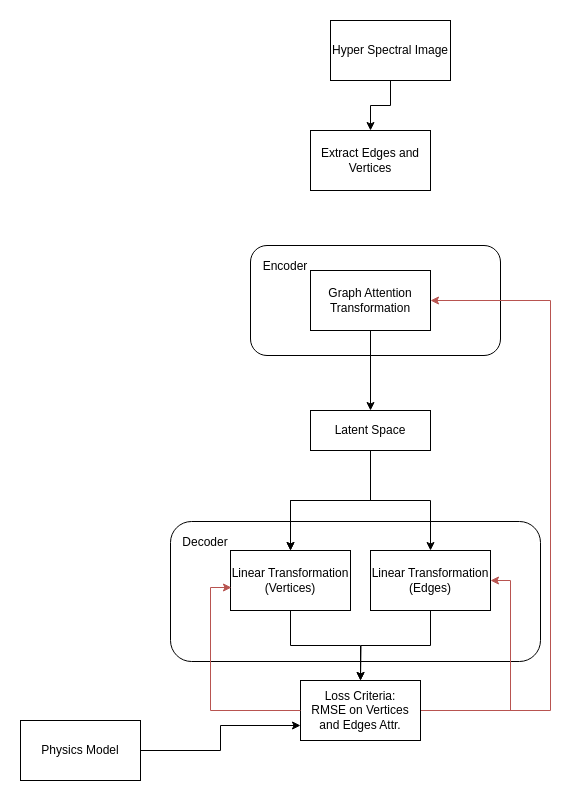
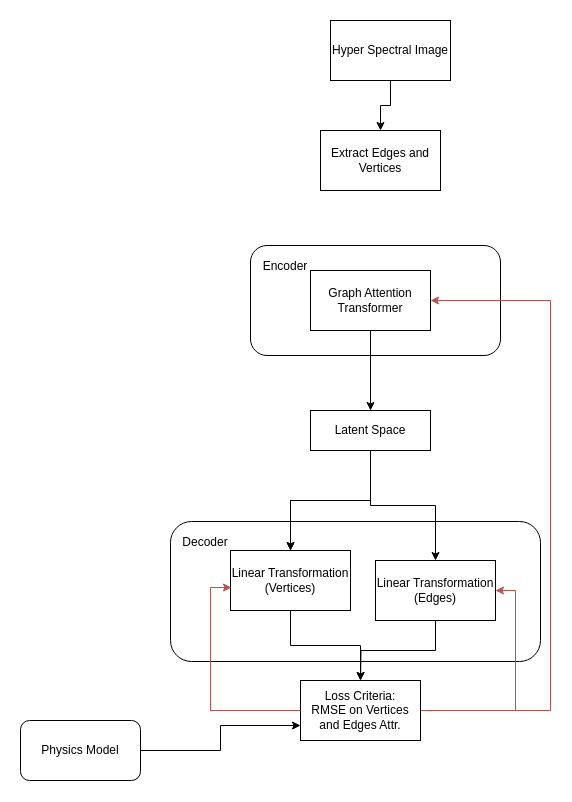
  <mxCell id="0" />
  <mxCell id="1" parent="0" />
  <mxCell id="2" value="" style="rounded=1;whiteSpace=wrap;html=1;" vertex="1" parent="1"><mxGeometry x="170" y="521" width="370" height="140" as="geometry" /></mxCell>
  <mxCell id="3" value="Decoder" style="text;html=1;align=center;verticalAlign=middle;whiteSpace=wrap;rounded=0;" vertex="1" parent="1"><mxGeometry x="175" y="527" width="60" height="30" as="geometry" /></mxCell>
  <mxCell id="4" value="" style="rounded=1;whiteSpace=wrap;html=1;" vertex="1" parent="1"><mxGeometry x="250" y="245" width="250" height="110" as="geometry" /></mxCell>
  <mxCell id="5" style="edgeStyle=orthogonalEdgeStyle;rounded=0;orthogonalLoop=1;jettySize=auto;html=1;exitX=0.5;exitY=1;exitDx=0;exitDy=0;" edge="1" parent="1" source="6" target="7"><mxGeometry relative="1" as="geometry" /></mxCell>
  <mxCell id="6" value="&lt;div&gt;Hyper Spectral Image&lt;/div&gt;" style="rounded=0;whiteSpace=wrap;html=1;" vertex="1" parent="1"><mxGeometry x="330" y="20" width="120" height="60" as="geometry" /></mxCell>
- <mxCell id="7" value="Extract Edges and Vertices" style="rounded=0;whiteSpace=wrap;html=1;" vertex="1" parent="1"><mxGeometry x="310" y="130" width="120" height="60" as="geometry" /></mxCell>
+ <mxCell id="7" value="Extract Edges and Vertices" style="rounded=0;whiteSpace=wrap;html=1;" vertex="1" parent="1"><mxGeometry x="320" y="130" width="120" height="60" as="geometry" /></mxCell>
  <mxCell id="8" value="" style="edgeStyle=orthogonalEdgeStyle;rounded=0;orthogonalLoop=1;jettySize=auto;html=1;" edge="1" parent="1" source="9" target="13"><mxGeometry relative="1" as="geometry" /></mxCell>
- <mxCell id="9" value="Graph Attention Transformation" style="rounded=0;whiteSpace=wrap;html=1;" vertex="1" parent="1"><mxGeometry x="310" y="270" width="120" height="60" as="geometry" /></mxCell>
+ <mxCell id="9" value="Graph Attention Transformer" style="rounded=0;whiteSpace=wrap;html=1;" vertex="1" parent="1"><mxGeometry x="310" y="270" width="120" height="60" as="geometry" /></mxCell>
  <mxCell id="10" value="" style="edgeStyle=orthogonalEdgeStyle;rounded=0;orthogonalLoop=1;jettySize=auto;html=1;" edge="1" parent="1" source="13" target="15"><mxGeometry relative="1" as="geometry" /></mxCell>
  <mxCell id="11" value="" style="edgeStyle=orthogonalEdgeStyle;rounded=0;orthogonalLoop=1;jettySize=auto;html=1;" edge="1" parent="1" source="13" target="15"><mxGeometry relative="1" as="geometry" /></mxCell>
  <mxCell id="12" style="edgeStyle=orthogonalEdgeStyle;rounded=0;orthogonalLoop=1;jettySize=auto;html=1;entryX=0.5;entryY=0;entryDx=0;entryDy=0;" edge="1" parent="1" source="13" target="17"><mxGeometry relative="1" as="geometry"><mxPoint x="430" y="550" as="targetPoint" /></mxGeometry></mxCell>
  <mxCell id="13" value="Latent Space" style="rounded=0;whiteSpace=wrap;html=1;" vertex="1" parent="1"><mxGeometry x="310" y="410" width="120" height="40" as="geometry" /></mxCell>
  <mxCell id="14" style="edgeStyle=orthogonalEdgeStyle;rounded=0;orthogonalLoop=1;jettySize=auto;html=1;entryX=0.5;entryY=0;entryDx=0;entryDy=0;" edge="1" parent="1" source="15" target="20"><mxGeometry relative="1" as="geometry" /></mxCell>
  <mxCell id="15" value="Linear Transformation (Vertices)" style="rounded=0;whiteSpace=wrap;html=1;" vertex="1" parent="1"><mxGeometry x="230" y="550" width="120" height="60" as="geometry" /></mxCell>
  <mxCell id="16" style="edgeStyle=orthogonalEdgeStyle;rounded=0;orthogonalLoop=1;jettySize=auto;html=1;exitX=0.5;exitY=1;exitDx=0;exitDy=0;" edge="1" parent="1" source="17"><mxGeometry relative="1" as="geometry"><mxPoint x="360" y="680" as="targetPoint" /></mxGeometry></mxCell>
- <mxCell id="17" value="&lt;div&gt;Linear Transformation&lt;/div&gt;&lt;div&gt;(Edges)&lt;br&gt;&lt;/div&gt;" style="whiteSpace=wrap;html=1;" vertex="1" parent="1"><mxGeometry x="370" y="550" width="120" height="60" as="geometry" /></mxCell>
+ <mxCell id="17" value="&lt;div&gt;Linear Transformation&lt;/div&gt;&lt;div&gt;(Edges)&lt;br&gt;&lt;/div&gt;" style="whiteSpace=wrap;html=1;" vertex="1" parent="1"><mxGeometry x="375" y="560" width="120" height="60" as="geometry" /></mxCell>
  <mxCell id="18" style="edgeStyle=orthogonalEdgeStyle;rounded=0;orthogonalLoop=1;jettySize=auto;html=1;exitX=1;exitY=0.5;exitDx=0;exitDy=0;entryX=1;entryY=0.5;entryDx=0;entryDy=0;fillColor=#f8cecc;strokeColor=#b85450;" edge="1" parent="1" source="20" target="9"><mxGeometry relative="1" as="geometry"><Array as="points"><mxPoint x="550" y="710" /><mxPoint x="550" y="300" /></Array></mxGeometry></mxCell>
  <mxCell id="19" style="edgeStyle=orthogonalEdgeStyle;rounded=0;orthogonalLoop=1;jettySize=auto;html=1;exitX=1;exitY=0.5;exitDx=0;exitDy=0;entryX=1;entryY=0.5;entryDx=0;entryDy=0;fillColor=#f8cecc;strokeColor=#b85450;" edge="1" parent="1" source="20" target="17"><mxGeometry relative="1" as="geometry" /></mxCell>
  <mxCell id="20" value="&lt;div&gt;Loss Criteria:&lt;/div&gt;&lt;div&gt;RMSE on Vertices and Edges Attr.&lt;br&gt;&lt;/div&gt;" style="whiteSpace=wrap;html=1;" vertex="1" parent="1"><mxGeometry x="300" y="680" width="120" height="60" as="geometry" /></mxCell>
  <mxCell id="21" style="edgeStyle=orthogonalEdgeStyle;rounded=0;orthogonalLoop=1;jettySize=auto;html=1;entryX=0.008;entryY=0.617;entryDx=0;entryDy=0;entryPerimeter=0;fillColor=#f8cecc;strokeColor=#b85450;" edge="1" parent="1" source="20" target="15"><mxGeometry relative="1" as="geometry"><Array as="points"><mxPoint x="210" y="710" /><mxPoint x="210" y="587" /></Array></mxGeometry></mxCell>
  <mxCell id="22" style="edgeStyle=orthogonalEdgeStyle;rounded=0;orthogonalLoop=1;jettySize=auto;html=1;entryX=0;entryY=0.75;entryDx=0;entryDy=0;" edge="1" parent="1" source="23" target="20"><mxGeometry relative="1" as="geometry" /></mxCell>
- <mxCell id="23" value="Physics Model" style="whiteSpace=wrap;html=1;" vertex="1" parent="1"><mxGeometry x="20" y="720" width="120" height="60" as="geometry" /></mxCell>
+ <mxCell id="23" value="Physics Model" style="whiteSpace=wrap;html=1;rounded=1;" vertex="1" parent="1"><mxGeometry x="20" y="720" width="120" height="60" as="geometry" /></mxCell>
  <mxCell id="24" value="Encoder" style="text;html=1;align=center;verticalAlign=middle;whiteSpace=wrap;rounded=0;" vertex="1" parent="1"><mxGeometry x="255" y="251" width="60" height="30" as="geometry" /></mxCell>
